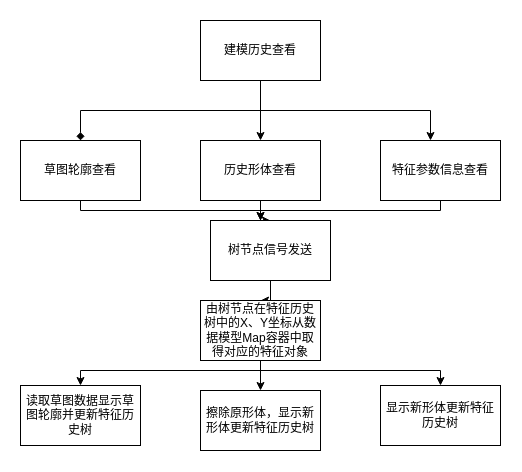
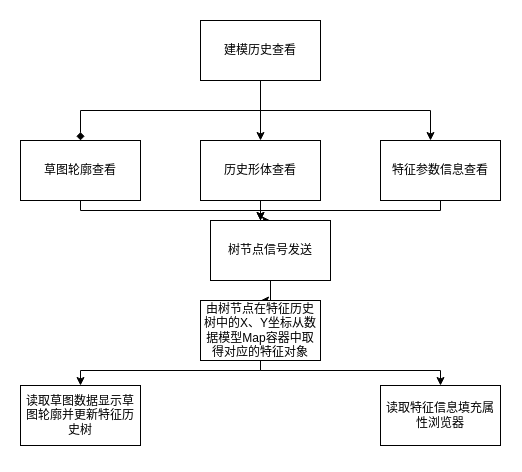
  <mxCell id="0" />
  <mxCell id="1" parent="0" />
  <mxCell id="2" style="edgeStyle=orthogonalEdgeStyle;rounded=0;orthogonalLoop=1;jettySize=auto;html=1;entryX=0.5;entryY=0;entryDx=0;entryDy=0;" edge="1" parent="1" source="5" target="9"><mxGeometry relative="1" as="geometry" /></mxCell>
  <mxCell id="3" style="edgeStyle=orthogonalEdgeStyle;rounded=0;orthogonalLoop=1;jettySize=auto;html=1;endArrow=diamond;" edge="1" parent="1" source="5" target="7"><mxGeometry relative="1" as="geometry"><Array as="points"><mxPoint x="260" y="110" /><mxPoint x="80" y="110" /></Array></mxGeometry></mxCell>
  <mxCell id="4" style="edgeStyle=orthogonalEdgeStyle;rounded=0;orthogonalLoop=1;jettySize=auto;html=1;" edge="1" parent="1" source="5" target="11"><mxGeometry relative="1" as="geometry"><Array as="points"><mxPoint x="260" y="110" /><mxPoint x="430" y="110" /></Array></mxGeometry></mxCell>
  <mxCell id="5" value="建模历史查看" style="rounded=0;whiteSpace=wrap;html=1;" vertex="1" parent="1"><mxGeometry x="200" y="20" width="120" height="60" as="geometry" /></mxCell>
  <mxCell id="6" style="edgeStyle=orthogonalEdgeStyle;rounded=0;orthogonalLoop=1;jettySize=auto;html=1;" edge="1" parent="1" source="7" target="13"><mxGeometry relative="1" as="geometry"><Array as="points"><mxPoint x="80" y="210" /><mxPoint x="260" y="210" /></Array></mxGeometry></mxCell>
  <mxCell id="7" value="草图轮廓查看" style="rounded=0;whiteSpace=wrap;html=1;" vertex="1" parent="1"><mxGeometry x="20" y="140" width="120" height="60" as="geometry" /></mxCell>
  <mxCell id="8" style="edgeStyle=orthogonalEdgeStyle;rounded=0;orthogonalLoop=1;jettySize=auto;html=1;entryX=0.5;entryY=0;entryDx=0;entryDy=0;" edge="1" parent="1" source="9" target="13"><mxGeometry relative="1" as="geometry" /></mxCell>
  <mxCell id="9" value="历史形体查看" style="rounded=0;whiteSpace=wrap;html=1;" vertex="1" parent="1"><mxGeometry x="200" y="140" width="120" height="60" as="geometry" /></mxCell>
  <mxCell id="10" style="edgeStyle=orthogonalEdgeStyle;rounded=0;orthogonalLoop=1;jettySize=auto;html=1;" edge="1" parent="1" source="11" target="13"><mxGeometry relative="1" as="geometry"><Array as="points"><mxPoint x="440" y="210" /><mxPoint x="260" y="210" /></Array></mxGeometry></mxCell>
  <mxCell id="11" value="特征参数信息查看" style="rounded=0;whiteSpace=wrap;html=1;" vertex="1" parent="1"><mxGeometry x="380" y="140" width="120" height="60" as="geometry" /></mxCell>
  <mxCell id="12" style="edgeStyle=orthogonalEdgeStyle;rounded=0;orthogonalLoop=1;jettySize=auto;html=1;entryX=0.5;entryY=0;entryDx=0;entryDy=0;" edge="1" parent="1" source="13" target="17"><mxGeometry relative="1" as="geometry" /></mxCell>
  <mxCell id="13" value="树节点信号发送" style="rounded=0;whiteSpace=wrap;html=1;" vertex="1" parent="1"><mxGeometry x="210" y="220" width="120" height="60" as="geometry" /></mxCell>
- <mxCell id="14" style="edgeStyle=orthogonalEdgeStyle;rounded=0;orthogonalLoop=1;jettySize=auto;html=1;entryX=0.5;entryY=0;entryDx=0;entryDy=0;" edge="1" parent="1" source="17" target="19"><mxGeometry relative="1" as="geometry" /></mxCell>
  <mxCell id="15" style="edgeStyle=orthogonalEdgeStyle;rounded=0;orthogonalLoop=1;jettySize=auto;html=1;" edge="1" parent="1" source="17" target="18"><mxGeometry relative="1" as="geometry"><Array as="points"><mxPoint x="260" y="370" /><mxPoint x="80" y="370" /></Array></mxGeometry></mxCell>
  <mxCell id="16" style="edgeStyle=orthogonalEdgeStyle;rounded=0;orthogonalLoop=1;jettySize=auto;html=1;" edge="1" parent="1" source="17" target="20"><mxGeometry relative="1" as="geometry"><Array as="points"><mxPoint x="260" y="370" /><mxPoint x="440" y="370" /></Array></mxGeometry></mxCell>
  <mxCell id="17" value="由树节点在特征历史树中的X、Y坐标从数据模型Map容器中取得对应的特征对象" style="rounded=0;whiteSpace=wrap;html=1;" vertex="1" parent="1"><mxGeometry x="200" y="300" width="120" height="60" as="geometry" /></mxCell>
  <mxCell id="18" value="读取草图数据显示草图轮廓并更新特征历史树" style="rounded=0;whiteSpace=wrap;html=1;" vertex="1" parent="1"><mxGeometry x="20" y="385" width="120" height="60" as="geometry" /></mxCell>
- <mxCell id="19" value="擦除原形体，显示新形体更新特征历史树" style="rounded=0;whiteSpace=wrap;html=1;" vertex="1" parent="1"><mxGeometry x="200" y="390" width="120" height="60" as="geometry" /></mxCell>
- <mxCell id="20" value="显示新形体更新特征历史树" style="rounded=0;whiteSpace=wrap;html=1;" vertex="1" parent="1"><mxGeometry x="380" y="385" width="120" height="60" as="geometry" /></mxCell>
+ <mxCell id="20" value="读取特征信息填充属性浏览器" style="rounded=0;whiteSpace=wrap;html=1;" vertex="1" parent="1"><mxGeometry x="380" y="385" width="120" height="60" as="geometry" /></mxCell>
